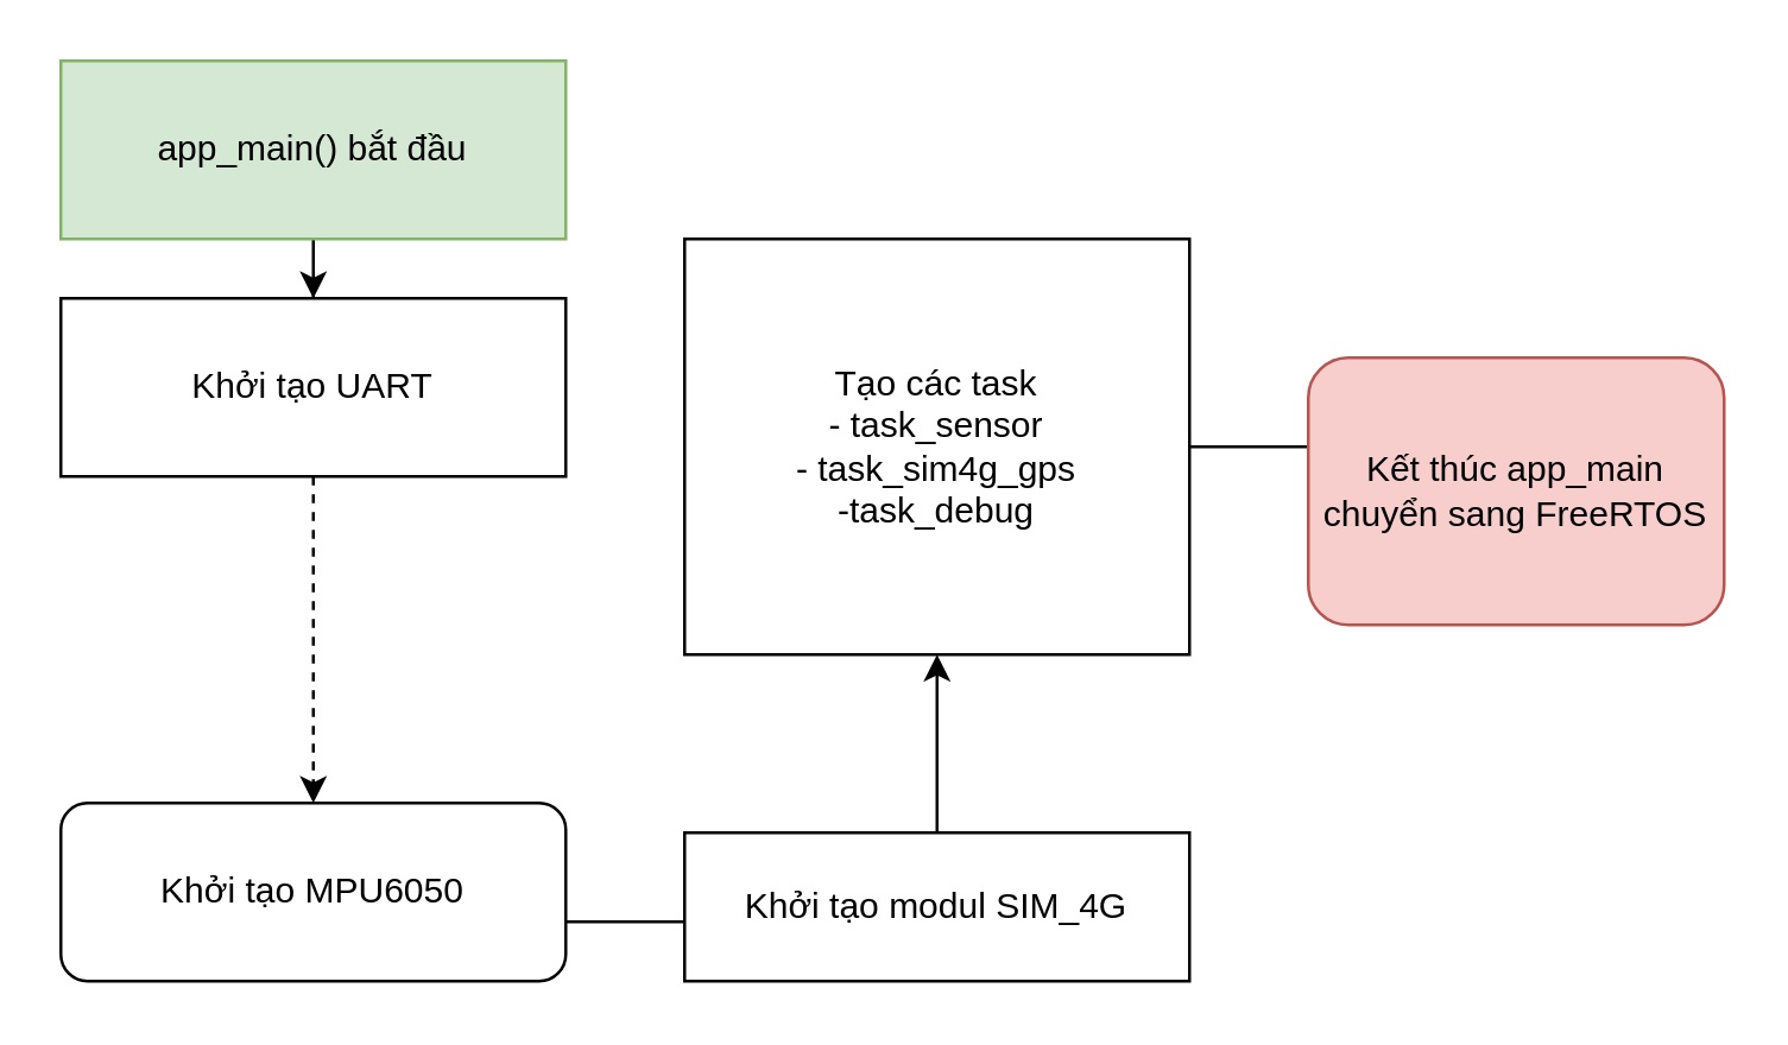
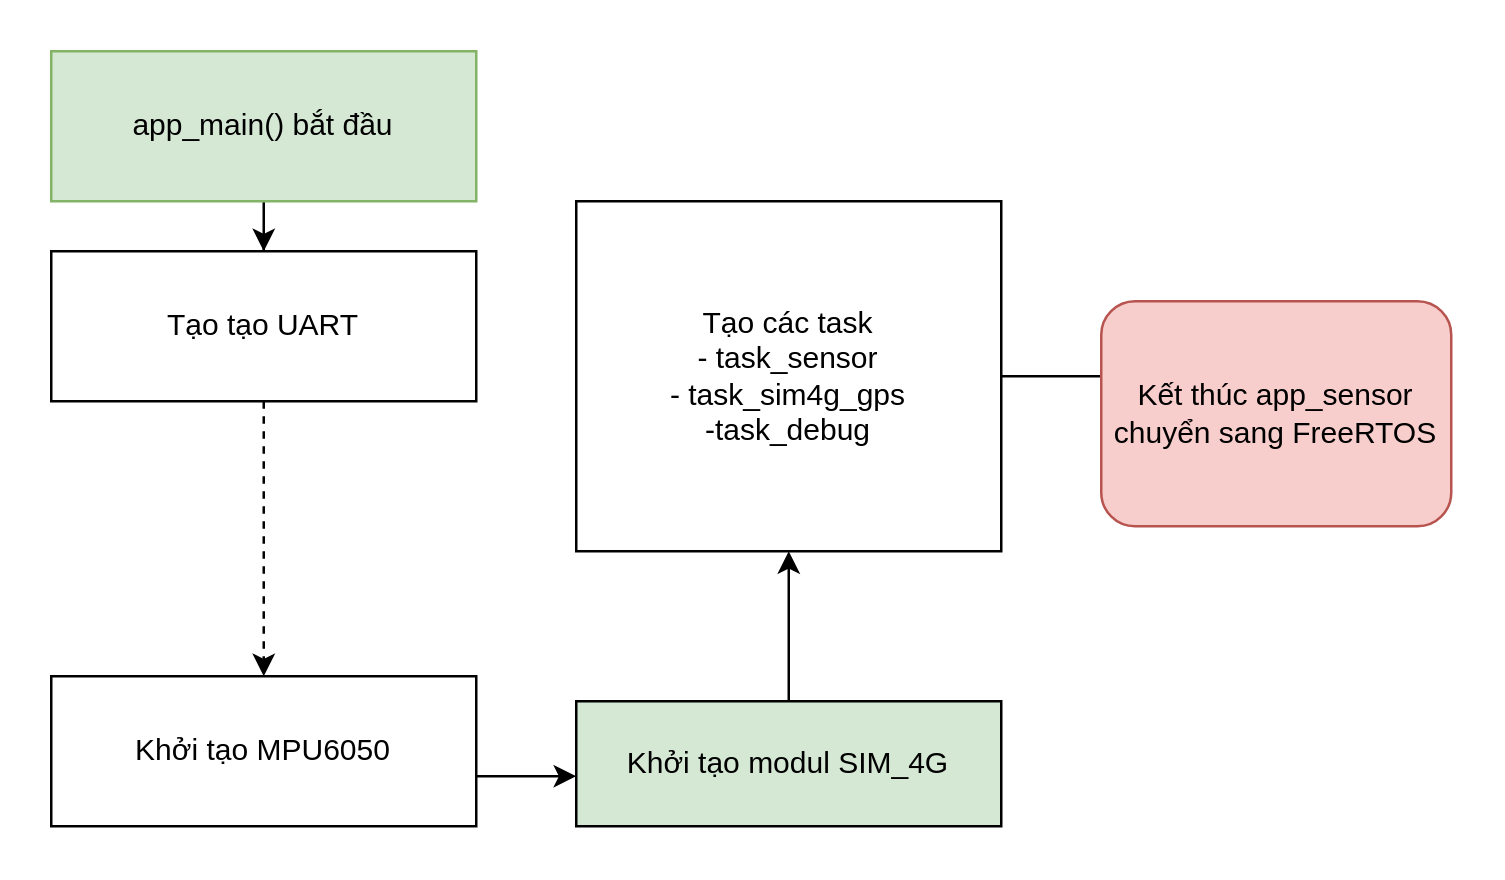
  <mxCell id="0" />
  <mxCell id="1" parent="0" />
  <mxCell id="2" value="" style="edgeStyle=orthogonalEdgeStyle;rounded=0;orthogonalLoop=1;jettySize=auto;html=1;" edge="1" parent="1" source="3" target="5"><mxGeometry relative="1" as="geometry" /></mxCell>
  <mxCell id="3" value="app_main() bắt đầu" style="rounded=0;whiteSpace=wrap;html=1;fillColor=#d5e8d4;strokeColor=#82b366;" vertex="1" parent="1"><mxGeometry x="20" y="20" width="170" height="60" as="geometry" /></mxCell>
  <mxCell id="4" value="" style="edgeStyle=orthogonalEdgeStyle;rounded=0;orthogonalLoop=1;jettySize=auto;html=1;dashed=1;" edge="1" parent="1" source="5" target="7"><mxGeometry relative="1" as="geometry" /></mxCell>
- <mxCell id="5" value="Khởi tạo UART" style="rounded=0;whiteSpace=wrap;html=1;" vertex="1" parent="1"><mxGeometry x="20" y="100" width="170" height="60" as="geometry" /></mxCell>
- <mxCell id="6" value="" style="edgeStyle=orthogonalEdgeStyle;rounded=0;orthogonalLoop=1;jettySize=auto;html=1;endArrow=none;" edge="1" parent="1" source="7" target="11"><mxGeometry relative="1" as="geometry"><Array as="points"><mxPoint x="210" y="310" /><mxPoint x="210" y="310" /></Array></mxGeometry></mxCell>
- <mxCell id="7" value="Khởi tạo MPU6050" style="whiteSpace=wrap;html=1;rounded=1;" vertex="1" parent="1"><mxGeometry x="20" y="270" width="170" height="60" as="geometry" /></mxCell>
+ <mxCell id="5" value="Tạo tạo UART" style="rounded=0;whiteSpace=wrap;html=1;" vertex="1" parent="1"><mxGeometry x="20" y="100" width="170" height="60" as="geometry" /></mxCell>
+ <mxCell id="6" value="" style="edgeStyle=orthogonalEdgeStyle;rounded=0;orthogonalLoop=1;jettySize=auto;html=1;" edge="1" parent="1" source="7" target="11"><mxGeometry relative="1" as="geometry"><Array as="points"><mxPoint x="210" y="310" /><mxPoint x="210" y="310" /></Array></mxGeometry></mxCell>
+ <mxCell id="7" value="Khởi tạo MPU6050" style="rounded=0;whiteSpace=wrap;html=1;" vertex="1" parent="1"><mxGeometry x="20" y="270" width="170" height="60" as="geometry" /></mxCell>
  <mxCell id="8" value="" style="edgeStyle=orthogonalEdgeStyle;rounded=0;orthogonalLoop=1;jettySize=auto;html=1;" edge="1" parent="1" source="9"><mxGeometry relative="1" as="geometry"><mxPoint x="460" y="150" as="targetPoint" /></mxGeometry></mxCell>
  <mxCell id="9" value="Tạo các task&lt;div&gt;- task_sensor&lt;/div&gt;&lt;div&gt;- task_sim4g_gps&lt;/div&gt;&lt;div&gt;-task_debug&lt;/div&gt;" style="rounded=0;whiteSpace=wrap;html=1;" vertex="1" parent="1"><mxGeometry x="230" y="80" width="170" height="140" as="geometry" /></mxCell>
  <mxCell id="10" value="" style="edgeStyle=orthogonalEdgeStyle;rounded=0;orthogonalLoop=1;jettySize=auto;html=1;" edge="1" parent="1" source="11" target="9"><mxGeometry relative="1" as="geometry" /></mxCell>
- <mxCell id="11" value="Khởi tạo modul SIM_4G" style="rounded=0;whiteSpace=wrap;html=1;" vertex="1" parent="1"><mxGeometry x="230" y="280" width="170" height="50" as="geometry" /></mxCell>
- <mxCell id="12" value="Kết thúc app_main chuyển sang FreeRTOS" style="rounded=1;whiteSpace=wrap;html=1;fillColor=#f8cecc;strokeColor=#b85450;" vertex="1" parent="1"><mxGeometry x="440" y="120" width="140" height="90" as="geometry" /></mxCell>
+ <mxCell id="11" value="Khởi tạo modul SIM_4G" style="rounded=0;whiteSpace=wrap;html=1;fillColor=#d5e8d4;" vertex="1" parent="1"><mxGeometry x="230" y="280" width="170" height="50" as="geometry" /></mxCell>
+ <mxCell id="12" value="Kết thúc app_sensor chuyển sang FreeRTOS" style="rounded=1;whiteSpace=wrap;html=1;fillColor=#f8cecc;strokeColor=#b85450;" vertex="1" parent="1"><mxGeometry x="440" y="120" width="140" height="90" as="geometry" /></mxCell>
